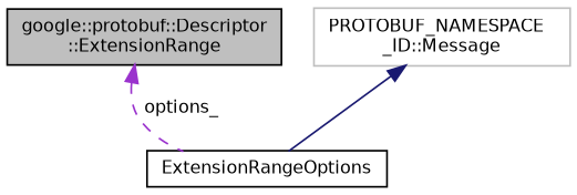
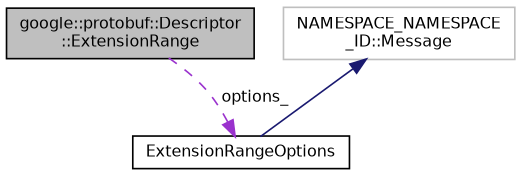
  digraph {
    node [color=black fillcolor=white fontname=Helvetica fontsize=10 shape=record style=filled]
    edge [dir=back fontname=Helvetica fontsize=10 labelfontname=Helvetica labelfontsize=10]
    n1 [fillcolor=grey75 fontcolor=black height=0.2 label="google::protobuf::Descriptor\l::ExtensionRange" width=0.4]
    n2 [height=0.2 label=ExtensionRangeOptions width=0.4]
-   n3 [color=grey75 height=0.2 label="PROTOBUF_NAMESPACE\l_ID::Message" width=0.4]
-   n1 -> n2 [color=darkorchid3 label=" options_" style=dashed]
+   n3 [color=grey75 height=0.2 label="NAMESPACE_NAMESPACE\l_ID::Message" width=0.4]
+   n2 -> n1 [color=darkorchid3 label=" options_" style=dashed]
    n3 -> n2 [color=midnightblue style=solid]
  }
